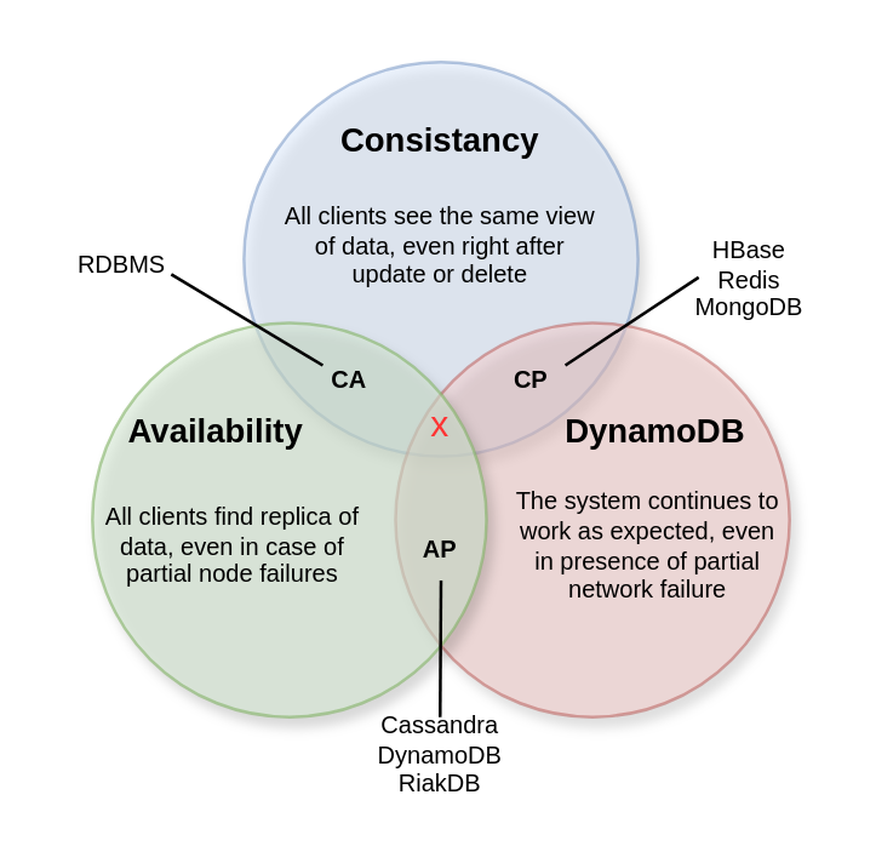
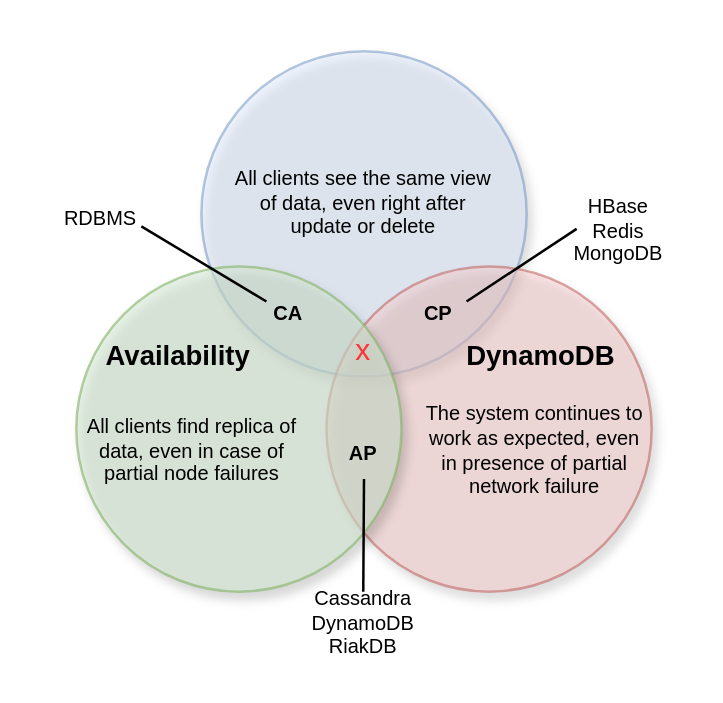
  <mxCell id="0" />
  <mxCell id="1" parent="0" />
  <mxCell id="2" value="" style="ellipse;whiteSpace=wrap;html=1;aspect=fixed;fillColor=#dae8fc;strokeColor=#6c8ebf;opacity=50;shadow=1;" parent="1" vertex="1"><mxGeometry x="80" y="20" width="130" height="130" as="geometry" /></mxCell>
  <mxCell id="3" value="" style="ellipse;whiteSpace=wrap;html=1;aspect=fixed;fillColor=#f8cecc;strokeColor=#b85450;opacity=50;shadow=1;" parent="1" vertex="1"><mxGeometry x="130" y="106" width="130" height="130" as="geometry" /></mxCell>
  <mxCell id="4" value="" style="ellipse;whiteSpace=wrap;html=1;aspect=fixed;fillColor=#d5e8d4;strokeColor=#82b366;opacity=60;shadow=1;" parent="1" vertex="1"><mxGeometry x="30" y="106" width="130" height="130" as="geometry" /></mxCell>
- <mxCell id="5" value="Consistancy" style="text;html=1;strokeColor=none;fillColor=none;align=center;verticalAlign=middle;whiteSpace=wrap;rounded=0;opacity=50;fontStyle=1;fontSize=11;" parent="1" vertex="1"><mxGeometry x="105" y="36" width="80" height="20" as="geometry" /></mxCell>
  <mxCell id="6" value="Availability" style="text;html=1;strokeColor=none;fillColor=none;align=center;verticalAlign=middle;whiteSpace=wrap;rounded=0;opacity=50;fontStyle=1;fontSize=11;" parent="1" vertex="1"><mxGeometry x="42.25" y="134.5" width="57.75" height="15" as="geometry" /></mxCell>
  <mxCell id="7" value="DynamoDB" style="text;html=1;strokeColor=none;fillColor=none;align=center;verticalAlign=middle;whiteSpace=wrap;rounded=0;opacity=50;fontStyle=1;fontSize=11;" parent="1" vertex="1"><mxGeometry x="185" y="134" width="61.5" height="16" as="geometry" /></mxCell>
  <mxCell id="8" value="&lt;font color=&quot;#ff3333&quot;&gt;x&lt;/font&gt;" style="text;html=1;strokeColor=none;fillColor=none;align=center;verticalAlign=middle;whiteSpace=wrap;rounded=0;" vertex="1" parent="1"><mxGeometry x="140" y="130" width="10" height="20" as="geometry" /></mxCell>
  <mxCell id="9" value="All clients see the same view of data, even right after update or delete" style="text;html=1;strokeColor=none;fillColor=none;align=center;verticalAlign=middle;whiteSpace=wrap;rounded=0;fontSize=8;" vertex="1" parent="1"><mxGeometry x="90" y="56" width="110" height="50" as="geometry" /></mxCell>
  <mxCell id="10" value="All clients find replica of data, even in case of partial node failures" style="text;html=1;strokeColor=none;fillColor=none;align=center;verticalAlign=middle;whiteSpace=wrap;rounded=0;fontSize=8;" vertex="1" parent="1"><mxGeometry x="30" y="160" width="93" height="40" as="geometry" /></mxCell>
  <mxCell id="11" value="The system continues to work as expected, even in presence of partial network failure" style="text;html=1;strokeColor=none;fillColor=none;align=center;verticalAlign=middle;whiteSpace=wrap;rounded=0;fontSize=8;labelBackgroundColor=none;labelPosition=center;verticalLabelPosition=middle;" vertex="1" parent="1"><mxGeometry x="167" y="160" width="93" height="40" as="geometry" /></mxCell>
  <mxCell id="12" value="&lt;b&gt;AP&lt;/b&gt;" style="text;html=1;strokeColor=none;fillColor=none;align=center;verticalAlign=middle;whiteSpace=wrap;rounded=0;labelBackgroundColor=none;fontSize=8;" vertex="1" parent="1"><mxGeometry x="135" y="171" width="20" height="20" as="geometry" /></mxCell>
  <mxCell id="13" value="&lt;b&gt;CA&lt;/b&gt;" style="text;html=1;strokeColor=none;fillColor=none;align=center;verticalAlign=middle;whiteSpace=wrap;rounded=0;labelBackgroundColor=none;fontSize=8;" vertex="1" parent="1"><mxGeometry x="105" y="114.5" width="20" height="20" as="geometry" /></mxCell>
  <mxCell id="14" value="&lt;b&gt;CP&lt;/b&gt;" style="text;html=1;strokeColor=none;fillColor=none;align=center;verticalAlign=middle;whiteSpace=wrap;rounded=0;labelBackgroundColor=none;fontSize=8;" vertex="1" parent="1"><mxGeometry x="165" y="114.5" width="20" height="20" as="geometry" /></mxCell>
  <mxCell id="15" value="" style="endArrow=none;html=1;fontSize=8;entryX=0.5;entryY=1;entryDx=0;entryDy=0;" edge="1" parent="1" target="12"><mxGeometry width="50" height="50" relative="1" as="geometry"><mxPoint x="144.71" y="236" as="sourcePoint" /><mxPoint x="144.71" y="216" as="targetPoint" /></mxGeometry></mxCell>
  <mxCell id="16" value="" style="endArrow=none;html=1;fontSize=8;" edge="1" parent="1"><mxGeometry width="50" height="50" relative="1" as="geometry"><mxPoint x="186" y="120" as="sourcePoint" /><mxPoint x="230" y="91" as="targetPoint" /></mxGeometry></mxCell>
  <mxCell id="17" value="" style="endArrow=none;html=1;fontSize=8;" edge="1" parent="1"><mxGeometry width="50" height="50" relative="1" as="geometry"><mxPoint x="56" y="90" as="sourcePoint" /><mxPoint x="106" y="120" as="targetPoint" /></mxGeometry></mxCell>
  <mxCell id="18" value="Cassandra&lt;br&gt;DynamoDB&lt;br&gt;RiakDB" style="text;html=1;strokeColor=none;fillColor=none;align=center;verticalAlign=middle;whiteSpace=wrap;rounded=0;labelBackgroundColor=none;fontSize=8;" vertex="1" parent="1"><mxGeometry x="125" y="239" width="40" height="20" as="geometry" /></mxCell>
  <mxCell id="19" value="HBase&lt;br&gt;Redis&lt;br&gt;MongoDB" style="text;html=1;strokeColor=none;fillColor=none;align=center;verticalAlign=middle;whiteSpace=wrap;rounded=0;labelBackgroundColor=none;fontSize=8;" vertex="1" parent="1"><mxGeometry x="227" y="82" width="40" height="20" as="geometry" /></mxCell>
  <mxCell id="20" value="RDBMS" style="text;html=1;strokeColor=none;fillColor=none;align=center;verticalAlign=middle;whiteSpace=wrap;rounded=0;labelBackgroundColor=none;fontSize=8;" vertex="1" parent="1"><mxGeometry x="20" y="77" width="40" height="20" as="geometry" /></mxCell>
